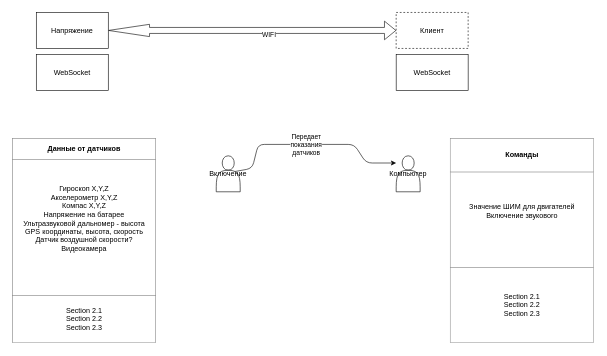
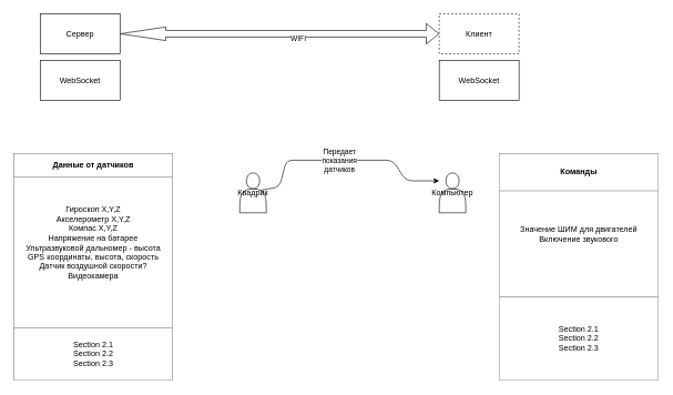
  <mxCell id="0" />
  <mxCell id="1" parent="0" />
  <mxCell id="2" style="edgeStyle=none;html=1;entryX=0.25;entryY=0.2;entryDx=0;entryDy=0;entryPerimeter=0;" edge="1" parent="1"><mxGeometry relative="1" as="geometry"><mxPoint x="390" y="285.4" as="sourcePoint" /><mxPoint x="660" y="271" as="targetPoint" /><Array as="points"><mxPoint x="420" y="280" /><mxPoint x="430" y="240" /><mxPoint x="590" y="240" /><mxPoint x="610" y="271" /></Array></mxGeometry></mxCell>
  <mxCell id="3" value="Передает &lt;br&gt;показания &lt;br&gt;датчиков" style="edgeLabel;html=1;align=center;verticalAlign=middle;resizable=0;points=[];" vertex="1" connectable="0" parent="2"><mxGeometry x="-0.351" relative="1" as="geometry"><mxPoint x="48" as="offset" /></mxGeometry></mxCell>
- <mxCell id="4" value="Включение" style="shape=actor;whiteSpace=wrap;html=1;" vertex="1" parent="1"><mxGeometry x="360" y="259" width="40" height="60" as="geometry" /></mxCell>
+ <mxCell id="4" value="Квадрик" style="shape=actor;whiteSpace=wrap;html=1;" vertex="1" parent="1"><mxGeometry x="360" y="259" width="40" height="60" as="geometry" /></mxCell>
  <mxCell id="5" value="Компьютер" style="shape=actor;whiteSpace=wrap;html=1;" vertex="1" parent="1"><mxGeometry x="660" y="259" width="40" height="60" as="geometry" /></mxCell>
  <mxCell id="6" value="&lt;table border=&quot;1&quot; width=&quot;100%&quot; cellpadding=&quot;4&quot; style=&quot;width: 100% ; height: 100% ; border-collapse: collapse&quot;&gt;&lt;tbody&gt;&lt;tr&gt;&lt;th align=&quot;center&quot;&gt;Данные от датчиков&lt;/th&gt;&lt;/tr&gt;&lt;tr&gt;&lt;td align=&quot;center&quot;&gt;Гироскоп X,Y,Z&lt;br&gt;Акселерометр X,Y,Z&lt;br&gt;Компас X,Y,Z&lt;br&gt;Напряжение на батарее&lt;br&gt;Ультразвуковой дальномер - высота&lt;br&gt;GPS координаты, высота, скорость&lt;br&gt;Датчик воздушной скорости?&lt;br&gt;Видеокамера&lt;br&gt;&lt;br&gt;&lt;br&gt;&lt;/td&gt;&lt;/tr&gt;&lt;tr&gt;&lt;td align=&quot;center&quot;&gt;Section 2.1&lt;br&gt;Section 2.2&lt;br&gt;Section 2.3&lt;/td&gt;&lt;/tr&gt;&lt;/tbody&gt;&lt;/table&gt;" style="text;html=1;strokeColor=none;fillColor=none;overflow=fill;" vertex="1" parent="1"><mxGeometry x="20" y="230" width="240" height="341" as="geometry" /></mxCell>
  <mxCell id="7" value="&lt;table border=&quot;1&quot; width=&quot;100%&quot; cellpadding=&quot;4&quot; style=&quot;width: 100% ; height: 100% ; border-collapse: collapse&quot;&gt;&lt;tbody&gt;&lt;tr&gt;&lt;th align=&quot;center&quot;&gt;Команды&lt;/th&gt;&lt;/tr&gt;&lt;tr&gt;&lt;td align=&quot;center&quot;&gt;Значение ШИМ для двигателей&lt;br&gt;Включение звукового&lt;br&gt;&lt;br&gt;&lt;br&gt;&lt;/td&gt;&lt;/tr&gt;&lt;tr&gt;&lt;td align=&quot;center&quot;&gt;Section 2.1&lt;br&gt;Section 2.2&lt;br&gt;Section 2.3&lt;/td&gt;&lt;/tr&gt;&lt;/tbody&gt;&lt;/table&gt;" style="text;html=1;strokeColor=none;fillColor=none;overflow=fill;" vertex="1" parent="1"><mxGeometry x="750" y="230" width="240" height="341" as="geometry" /></mxCell>
  <mxCell id="8" value="" style="shape=flexArrow;endArrow=classic;startArrow=classic;html=1;startWidth=9.444;startSize=22.428;" edge="1" parent="1" target="10"><mxGeometry width="100" height="100" relative="1" as="geometry"><mxPoint x="180" y="50" as="sourcePoint" /><mxPoint x="720" y="50" as="targetPoint" /></mxGeometry></mxCell>
  <mxCell id="9" value="WIFI" style="edgeLabel;html=1;align=center;verticalAlign=middle;resizable=0;points=[];" vertex="1" connectable="0" parent="8"><mxGeometry x="0.113" y="-6" relative="1" as="geometry"><mxPoint as="offset" /></mxGeometry></mxCell>
  <mxCell id="10" value="Клиент" style="rounded=0;whiteSpace=wrap;html=1;dashed=1;" vertex="1" parent="1"><mxGeometry x="660" y="20" width="120" height="60" as="geometry" /></mxCell>
- <mxCell id="11" value="Напряжение" style="rounded=0;whiteSpace=wrap;html=1;" vertex="1" parent="1"><mxGeometry x="60" y="20" width="120" height="60" as="geometry" /></mxCell>
+ <mxCell id="11" value="Сервер" style="rounded=0;whiteSpace=wrap;html=1;" vertex="1" parent="1"><mxGeometry x="60" y="20" width="120" height="60" as="geometry" /></mxCell>
  <mxCell id="12" value="WebSocket" style="rounded=0;whiteSpace=wrap;html=1;" vertex="1" parent="1"><mxGeometry x="60" y="90" width="120" height="60" as="geometry" /></mxCell>
  <mxCell id="13" value="WebSocket" style="rounded=0;whiteSpace=wrap;html=1;" vertex="1" parent="1"><mxGeometry x="660" y="90" width="120" height="60" as="geometry" /></mxCell>
